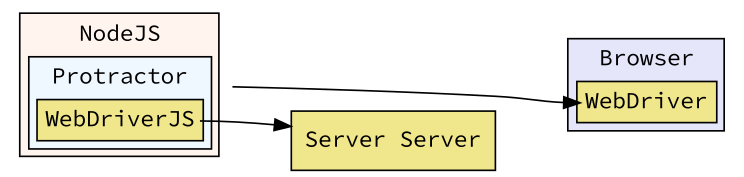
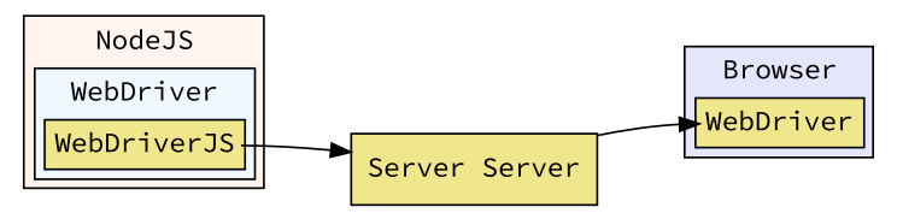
  digraph {
    fontname="Source Code Pro"
    rankdir=LR
    node [fontname="Source Code Pro" shape=plaintext]
    edge [fontname="Source Code Pro"]
-   n1 [label=< 		 <table border="1" cellborder="0" bgcolor="seashell"> 		 <th><td>NodeJS</td></th> 		 <tr><td><table border="1" cellborder="0" bgcolor="aliceblue"> 		 <th><td>Protractor</td></th> 		 <tr><td><table border="1" cellborder="0" bgcolor="khaki"> 		 <th><td port="protractor">WebDriverJS</td></th> 		 </table></td></tr> 		 </table></td></tr> 		 </table> 		 >]
+   n1 [label=< 		 <table border="1" cellborder="0" bgcolor="seashell"> 		 <th><td>NodeJS</td></th> 		 <tr><td><table border="1" cellborder="0" bgcolor="aliceblue"> 		 <th><td>WebDriver</td></th> 		 <tr><td><table border="1" cellborder="0" bgcolor="khaki"> 		 <th><td port="protractor">WebDriverJS</td></th> 		 </table></td></tr> 		 </table></td></tr> 		 </table> 		 >]
    n2 [fillcolor=khaki label="Server Server" shape=box style=filled]
    n3 [label=< 		 <table border="1" cellborder="0" bgcolor="lavender"> 		 <th><td>Browser</td></th> 		 <tr><td><table border="1" cellborder="0" bgcolor="khaki"> 		 <th><td port="browser">WebDriver</td></th> 		 </table></td></tr> 		 </table> 		 >]
    n1 -> n2 [tailport=protractor]
-   n1 -> n3 [headport=browser]
+   n2 -> n3 [headport=browser]
  }
